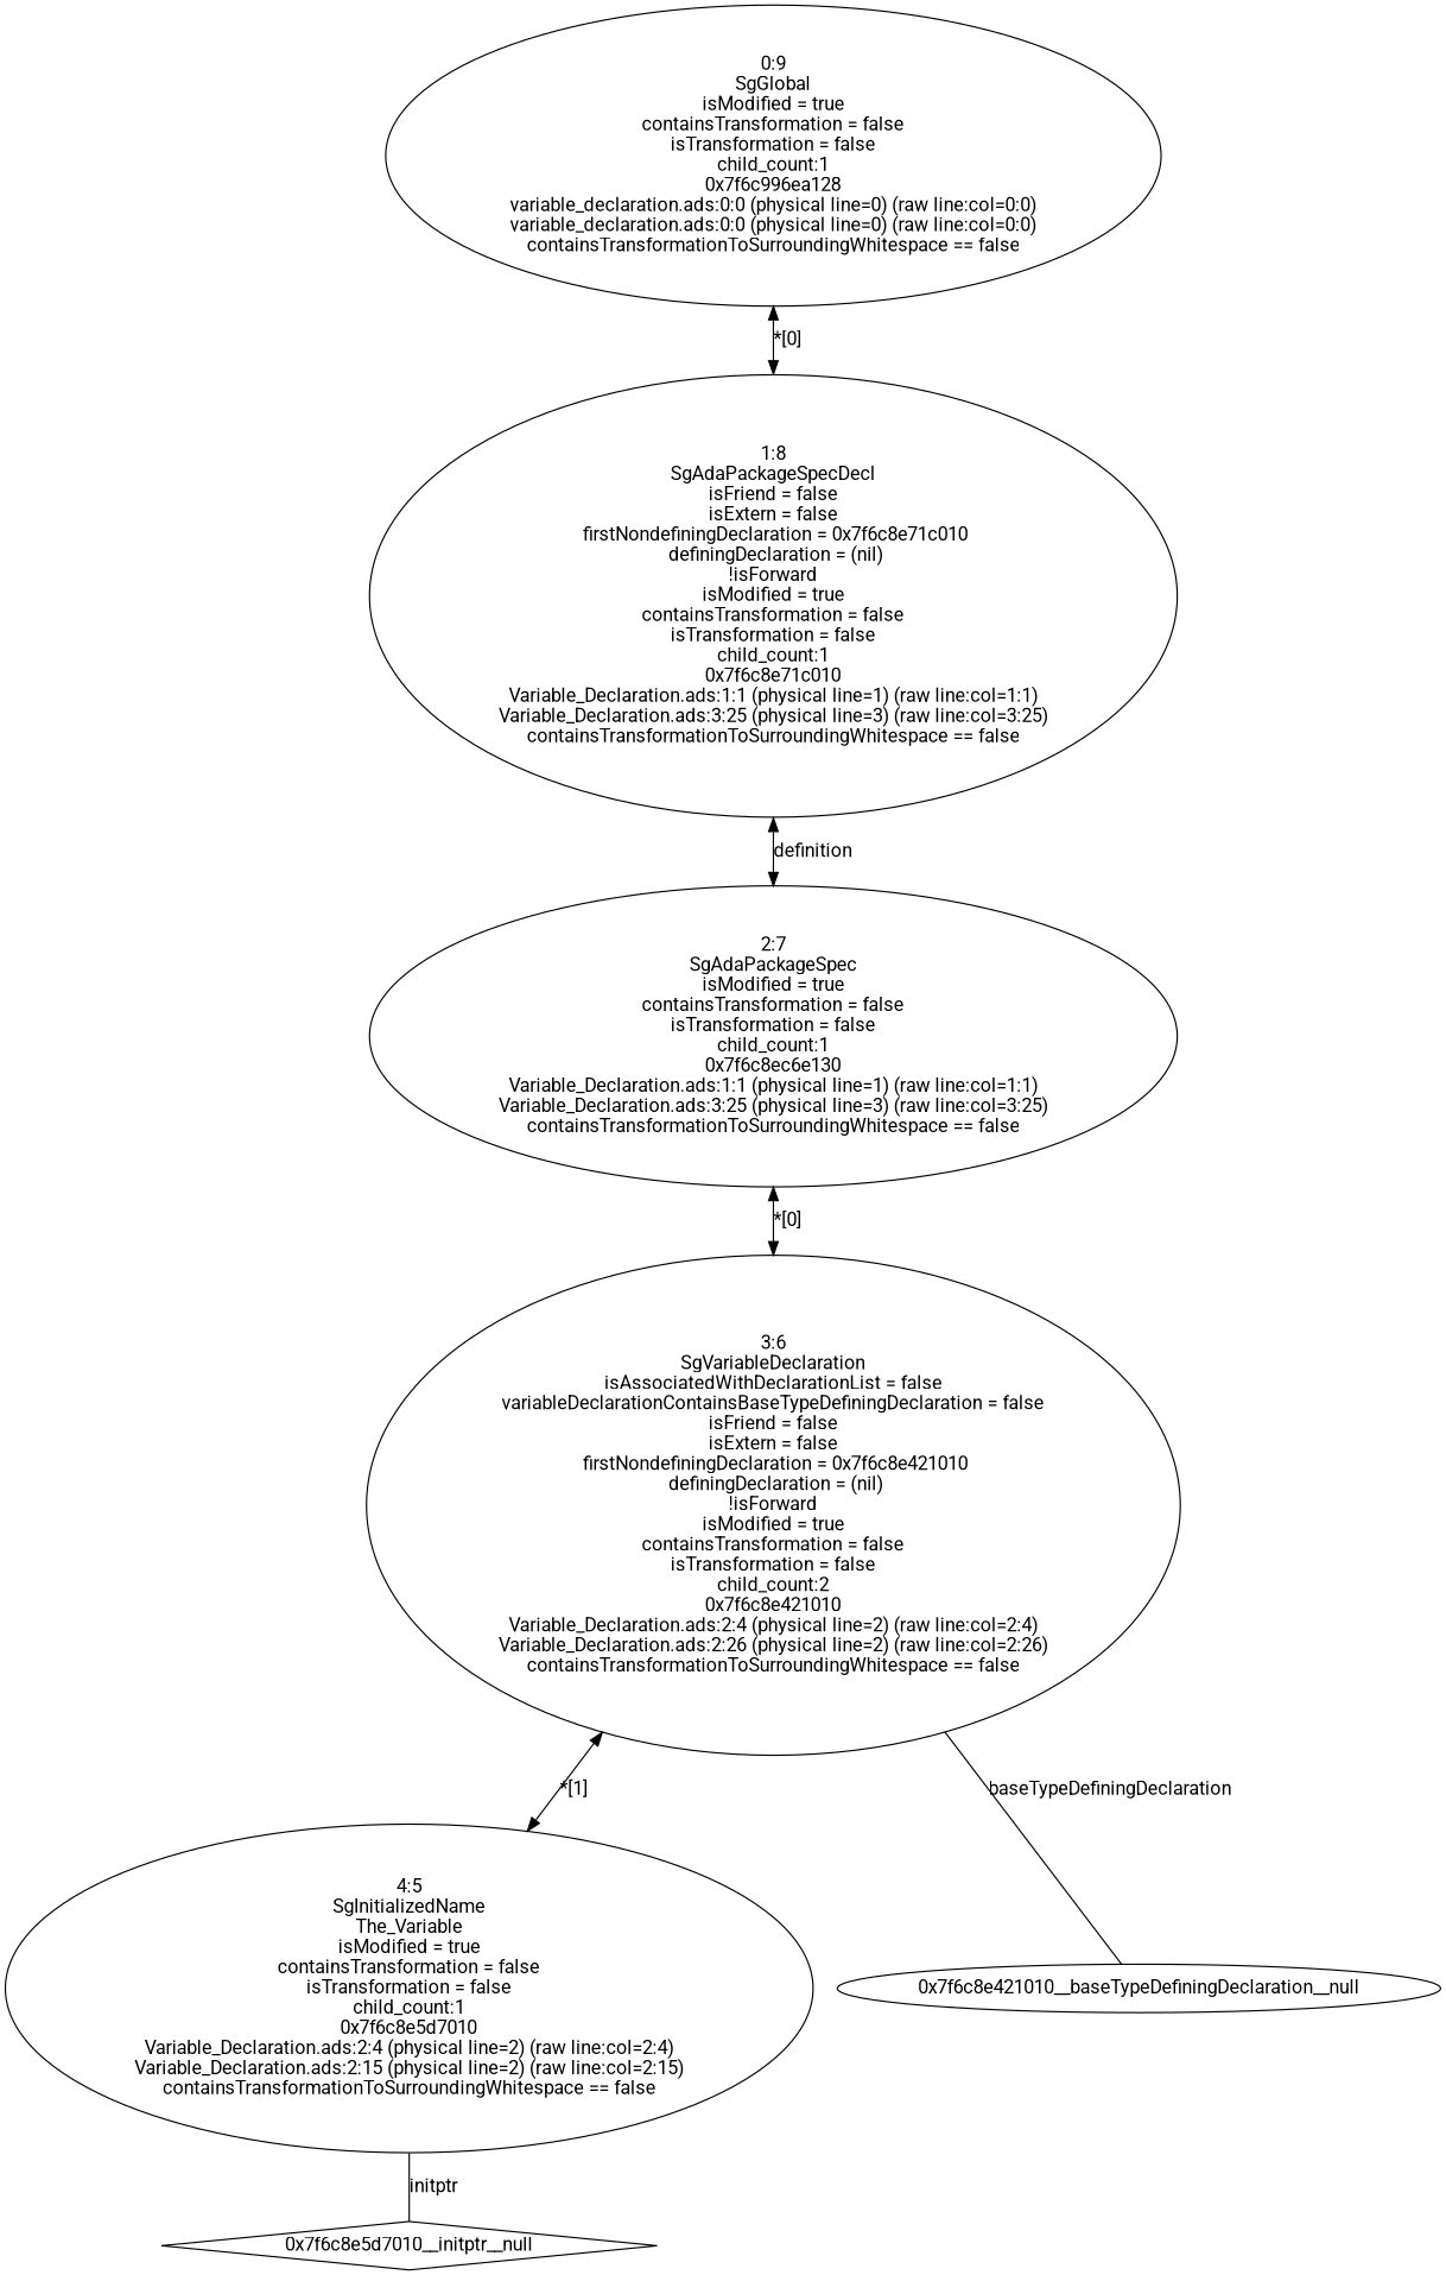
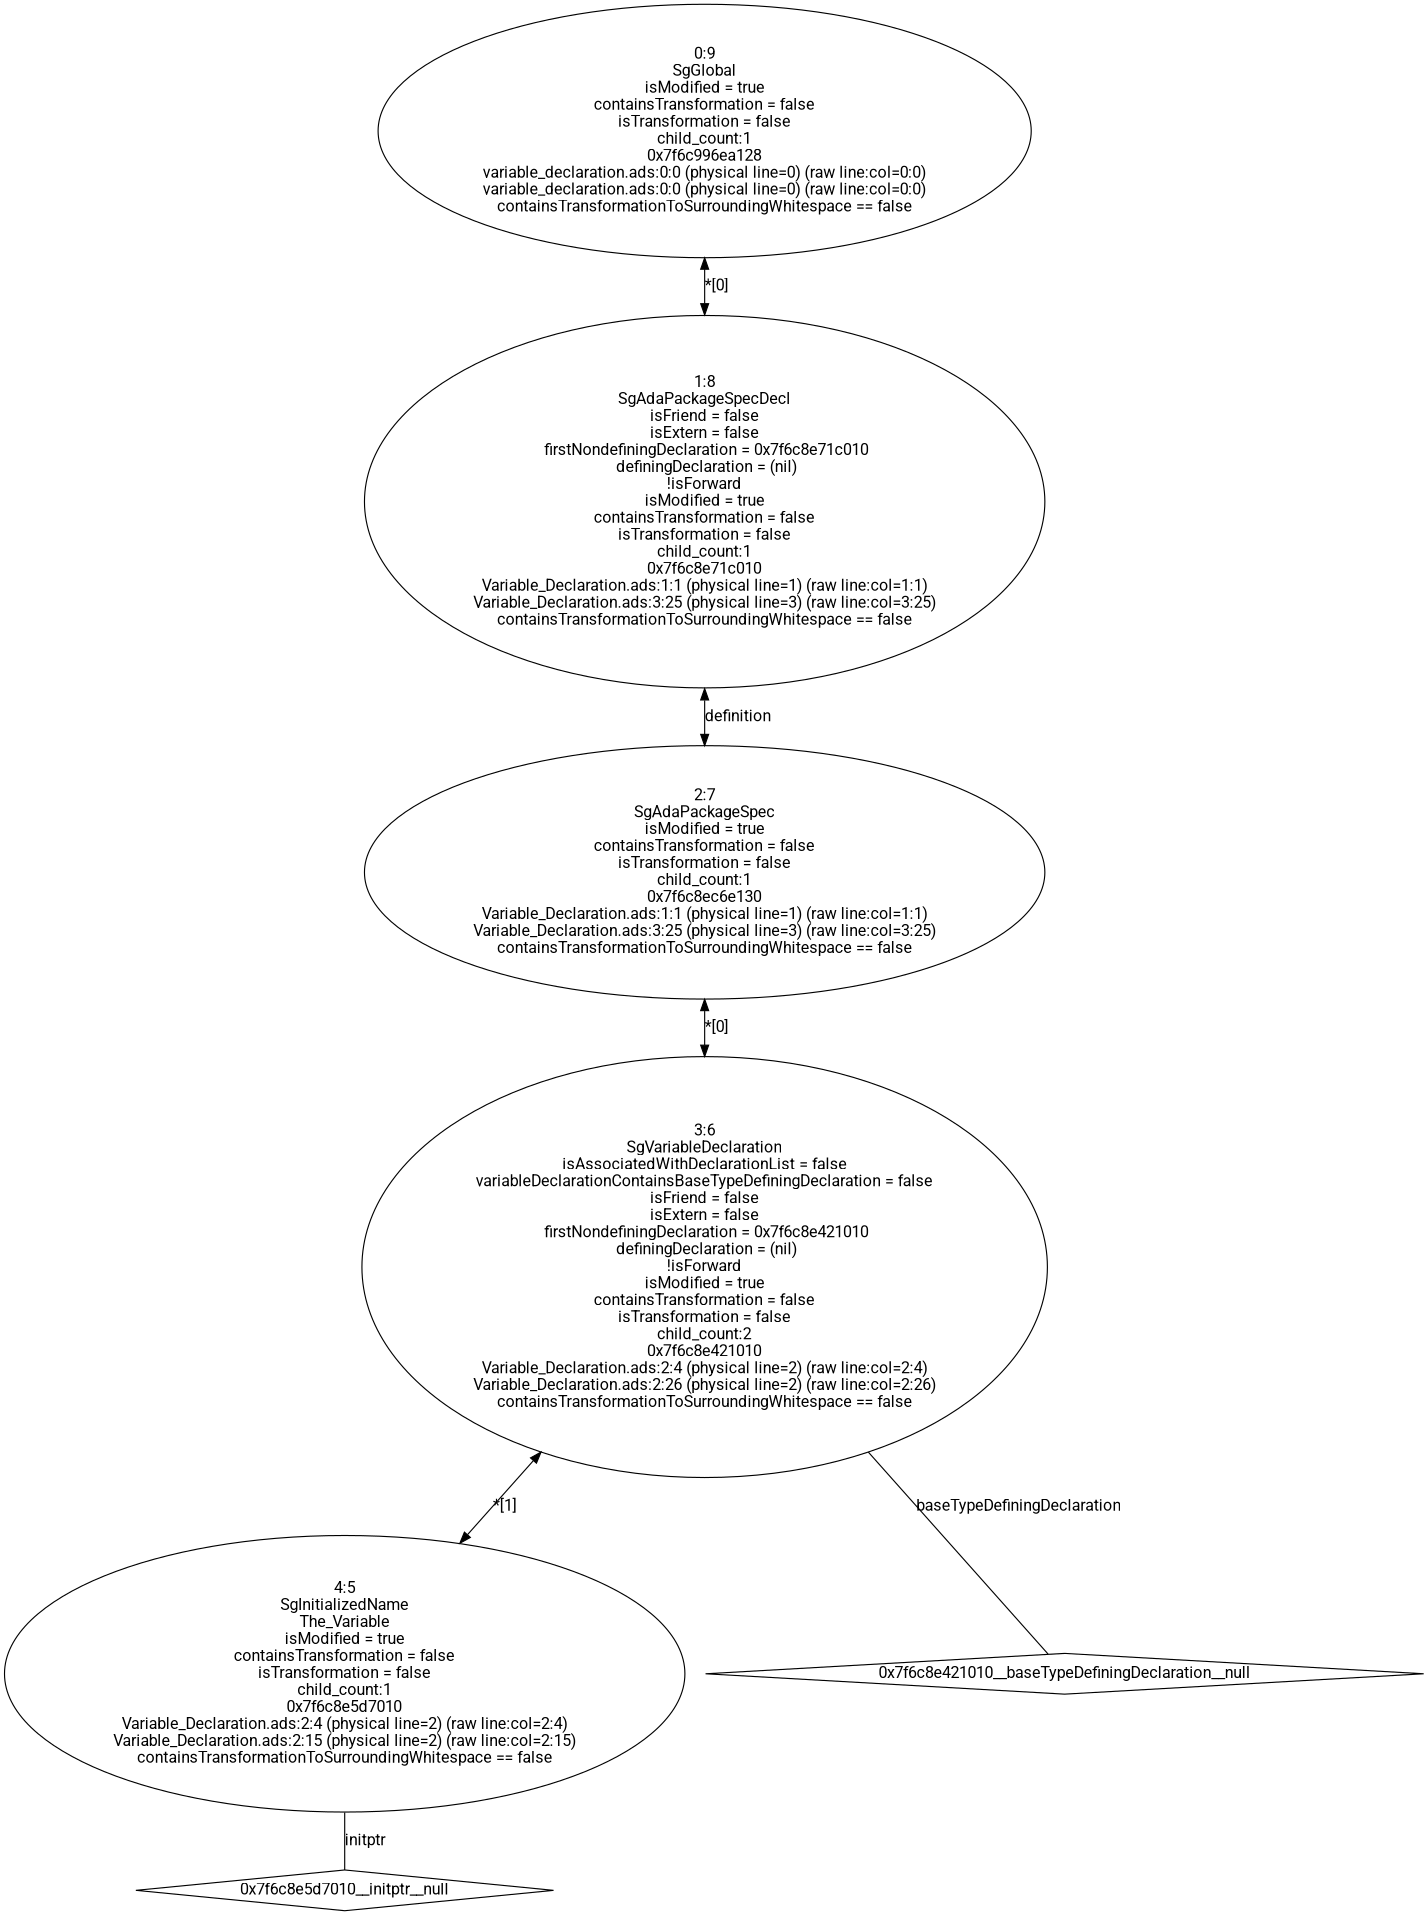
  digraph {
    fontname=Roboto
    node [fontname=Roboto]
    edge [dir=both fontname=Roboto]
    n1 [label="4:5\nSgInitializedName\nThe_Variable\nisModified = true\ncontainsTransformation = false\nisTransformation = false\nchild_count:1\n0x7f6c8e5d7010\nVariable_Declaration.ads:2:4 (physical line=2) (raw line:col=2:4)\nVariable_Declaration.ads:2:15 (physical line=2) (raw line:col=2:15)\ncontainsTransformationToSurroundingWhitespace == false\n"]
    "0x7f6c8e5d7010__initptr__null" [shape=diamond]
    n3 [label="3:6\nSgVariableDeclaration\n isAssociatedWithDeclarationList = false \n variableDeclarationContainsBaseTypeDefiningDeclaration = false \n isFriend = false \n isExtern = false \n firstNondefiningDeclaration = 0x7f6c8e421010\n definingDeclaration = (nil)\n!isForward\nisModified = true\ncontainsTransformation = false\nisTransformation = false\nchild_count:2\n0x7f6c8e421010\nVariable_Declaration.ads:2:4 (physical line=2) (raw line:col=2:4)\nVariable_Declaration.ads:2:26 (physical line=2) (raw line:col=2:26)\ncontainsTransformationToSurroundingWhitespace == false\n"]
-   "0x7f6c8e421010__baseTypeDefiningDeclaration__null" [shape=ellipse]
+   "0x7f6c8e421010__baseTypeDefiningDeclaration__null" [shape=diamond]
    n5 [label="2:7\nSgAdaPackageSpec\nisModified = true\ncontainsTransformation = false\nisTransformation = false\nchild_count:1\n0x7f6c8ec6e130\nVariable_Declaration.ads:1:1 (physical line=1) (raw line:col=1:1)\nVariable_Declaration.ads:3:25 (physical line=3) (raw line:col=3:25)\ncontainsTransformationToSurroundingWhitespace == false\n"]
    n6 [label="1:8\nSgAdaPackageSpecDecl\n isFriend = false \n isExtern = false \n firstNondefiningDeclaration = 0x7f6c8e71c010\n definingDeclaration = (nil)\n!isForward\nisModified = true\ncontainsTransformation = false\nisTransformation = false\nchild_count:1\n0x7f6c8e71c010\nVariable_Declaration.ads:1:1 (physical line=1) (raw line:col=1:1)\nVariable_Declaration.ads:3:25 (physical line=3) (raw line:col=3:25)\ncontainsTransformationToSurroundingWhitespace == false\n"]
    n7 [label="0:9\nSgGlobal\nisModified = true\ncontainsTransformation = false\nisTransformation = false\nchild_count:1\n0x7f6c996ea128\nvariable_declaration.ads:0:0 (physical line=0) (raw line:col=0:0)\nvariable_declaration.ads:0:0 (physical line=0) (raw line:col=0:0)\ncontainsTransformationToSurroundingWhitespace == false\n"]
    n1 -> "0x7f6c8e5d7010__initptr__null" [dir=none label=initptr]
    n3 -> n1 [label="*[1]"]
    n3 -> "0x7f6c8e421010__baseTypeDefiningDeclaration__null" [dir=none label=baseTypeDefiningDeclaration]
    n5 -> n3 [label="*[0]"]
    n6 -> n5 [label=definition]
    n7 -> n6 [label="*[0]"]
  }
